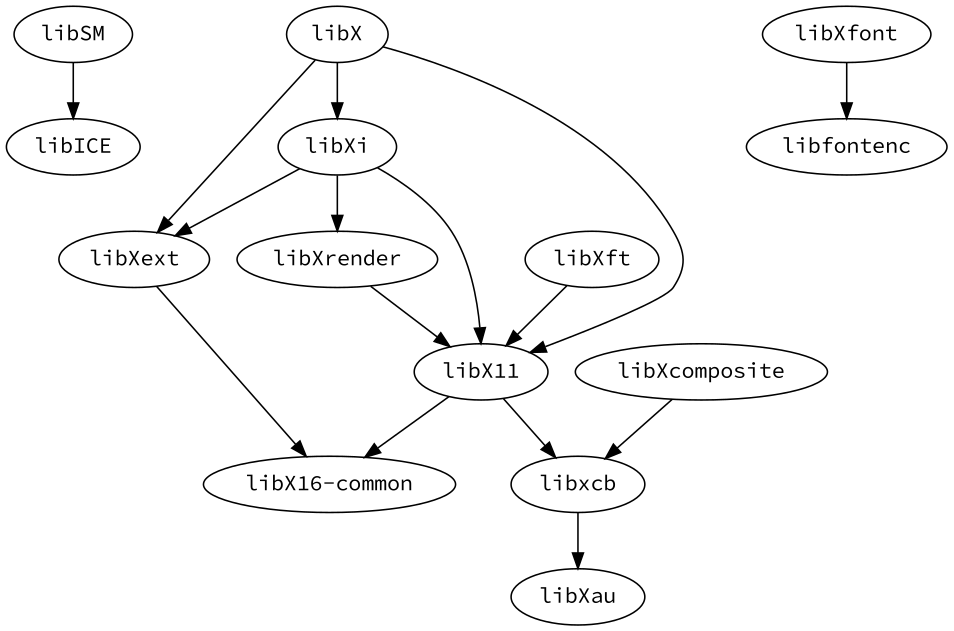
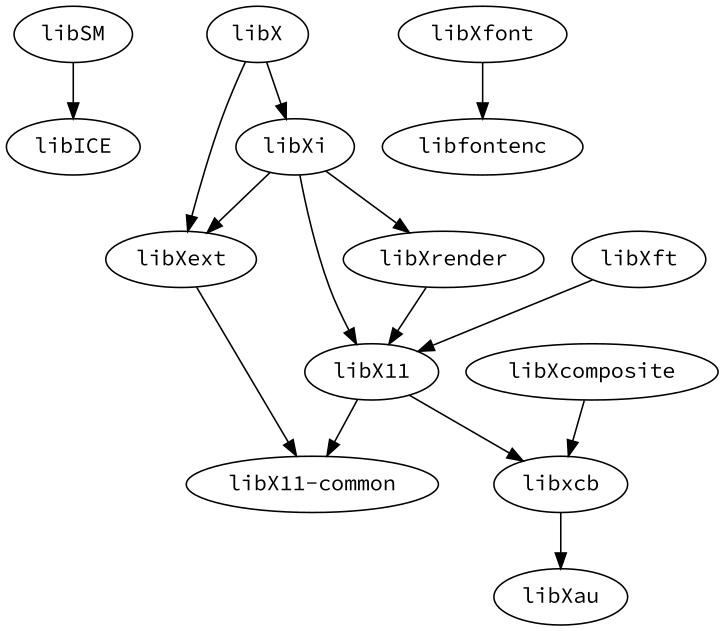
  strict digraph {
    fontname="Source Code Pro"
    node [fontname="Source Code Pro"]
    edge [fontname="Source Code Pro"]
    libSM
    libICE
    libX11
-   "libX11-common" [label="libX16-common"]
+   "libX11-common"
    libxcb
    libXau
    libXcomposite
    libXext
    libXfont
    libfontenc
    libXft
    libXrender
    libXi
    n14 [label=libX]
    libSM -> libICE
    libX11 -> "libX11-common"
    libX11 -> libxcb
    libxcb -> libXau
    libXcomposite -> libxcb
    libXext -> "libX11-common"
    libXfont -> libfontenc
    libXft -> libX11
    libXrender -> libX11
    libXi -> libX11
    libXi -> libXext
    libXi -> libXrender
-   n14 -> libX11
    n14 -> libXext
    n14 -> libXi
  }
